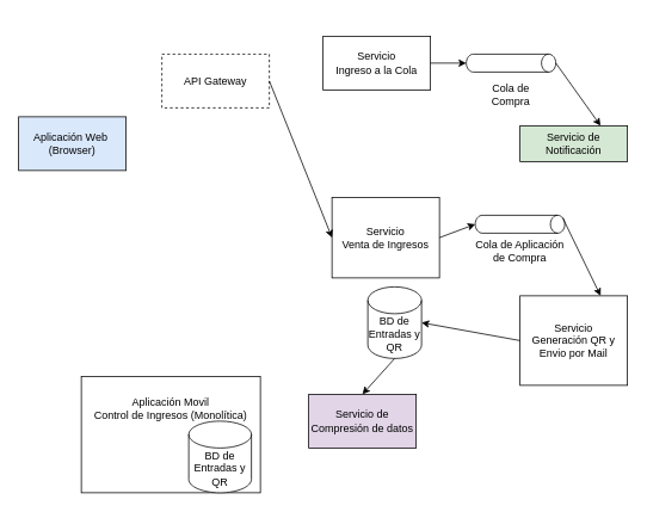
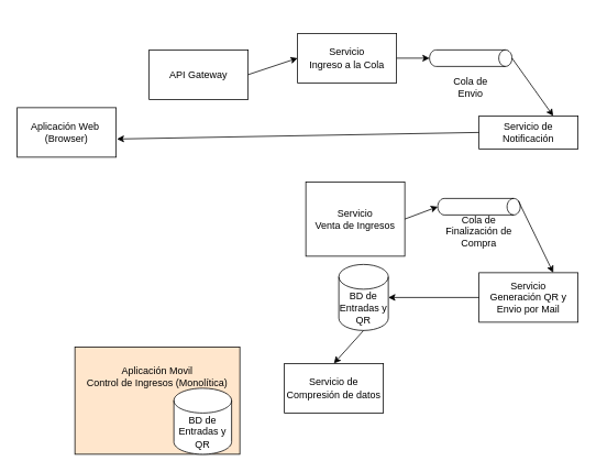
  <mxCell id="0" />
  <mxCell id="1" parent="0" />
- <mxCell id="2" value="Aplicación Web&amp;nbsp;&lt;div&gt;(Browser)&lt;/div&gt;" style="rounded=0;whiteSpace=wrap;html=1;fillColor=#dae8fc;" vertex="1" parent="1"><mxGeometry x="20" y="130" width="120" height="60" as="geometry" /></mxCell>
- <mxCell id="3" value="API Gateway" style="rounded=0;whiteSpace=wrap;html=1;dashed=1;" vertex="1" parent="1"><mxGeometry x="180" y="60" width="120" height="60" as="geometry" /></mxCell>
+ <mxCell id="2" value="Aplicación Web&amp;nbsp;&lt;div&gt;(Browser)&lt;/div&gt;" style="rounded=0;whiteSpace=wrap;html=1;" vertex="1" parent="1"><mxGeometry x="20" y="130" width="120" height="60" as="geometry" /></mxCell>
+ <mxCell id="3" value="API Gateway" style="rounded=0;whiteSpace=wrap;html=1;" vertex="1" parent="1"><mxGeometry x="180" y="60" width="120" height="60" as="geometry" /></mxCell>
  <mxCell id="4" value="Servicio&lt;div&gt;Venta de Ingresos&lt;/div&gt;" style="rounded=0;whiteSpace=wrap;html=1;" vertex="1" parent="1"><mxGeometry x="370" y="220" width="120" height="90" as="geometry" /></mxCell>
  <mxCell id="5" value="Servicio&lt;div&gt;Ingreso a la Cola&lt;/div&gt;" style="rounded=0;whiteSpace=wrap;html=1;" vertex="1" parent="1"><mxGeometry x="360" y="40" width="120" height="60" as="geometry" /></mxCell>
- <mxCell id="7" value="" style="endArrow=classic;html=1;rounded=0;entryX=0;entryY=0.5;entryDx=0;entryDy=0;exitX=1;exitY=0.5;exitDx=0;exitDy=0;" edge="1" parent="1" source="3" target="4"><mxGeometry width="50" height="50" relative="1" as="geometry"><mxPoint x="320" y="200" as="sourcePoint" /><mxPoint x="370" y="150" as="targetPoint" /></mxGeometry></mxCell>
+ <mxCell id="6" value="" style="endArrow=classic;html=1;rounded=0;entryX=0;entryY=0.5;entryDx=0;entryDy=0;exitX=1;exitY=0.5;exitDx=0;exitDy=0;" edge="1" parent="1" source="3" target="5"><mxGeometry width="50" height="50" relative="1" as="geometry"><mxPoint x="320" y="200" as="sourcePoint" /><mxPoint x="370" y="150" as="targetPoint" /></mxGeometry></mxCell>
  <mxCell id="8" value="" style="shape=cylinder3;whiteSpace=wrap;html=1;boundedLbl=1;backgroundOutline=1;size=8;rotation=90;" vertex="1" parent="1"><mxGeometry x="560" y="20" width="20" height="100" as="geometry" /></mxCell>
- <mxCell id="9" value="Cola de Compra" style="text;html=1;align=center;verticalAlign=middle;whiteSpace=wrap;rounded=0;" vertex="1" parent="1"><mxGeometry x="540" y="90" width="60" height="30" as="geometry" /></mxCell>
+ <mxCell id="9" value="Cola de Envio" style="text;html=1;align=center;verticalAlign=middle;whiteSpace=wrap;rounded=0;" vertex="1" parent="1"><mxGeometry x="540" y="90" width="60" height="30" as="geometry" /></mxCell>
  <mxCell id="10" value="" style="endArrow=classic;html=1;rounded=0;entryX=0.5;entryY=1;entryDx=0;entryDy=0;entryPerimeter=0;" edge="1" parent="1" source="5" target="8"><mxGeometry width="50" height="50" relative="1" as="geometry"><mxPoint x="320" y="240" as="sourcePoint" /><mxPoint x="370" y="190" as="targetPoint" /></mxGeometry></mxCell>
- <mxCell id="11" value="Servicio de Notificación" style="rounded=0;whiteSpace=wrap;html=1;fillColor=#d5e8d4;" vertex="1" parent="1"><mxGeometry x="580" y="140" width="120" height="40" as="geometry" /></mxCell>
+ <mxCell id="11" value="Servicio de Notificación" style="rounded=0;whiteSpace=wrap;html=1;" vertex="1" parent="1"><mxGeometry x="580" y="140" width="120" height="40" as="geometry" /></mxCell>
  <mxCell id="12" value="" style="endArrow=classic;html=1;rounded=0;entryX=0.75;entryY=0;entryDx=0;entryDy=0;exitX=0.5;exitY=0;exitDx=0;exitDy=0;exitPerimeter=0;" edge="1" parent="1" source="8" target="11"><mxGeometry width="50" height="50" relative="1" as="geometry"><mxPoint x="320" y="240" as="sourcePoint" /><mxPoint x="370" y="190" as="targetPoint" /></mxGeometry></mxCell>
+ <mxCell id="13" value="" style="endArrow=classic;html=1;rounded=0;entryX=1.008;entryY=0.633;entryDx=0;entryDy=0;exitX=0;exitY=0.5;exitDx=0;exitDy=0;entryPerimeter=0;" edge="1" parent="1" source="11" target="2"><mxGeometry width="50" height="50" relative="1" as="geometry"><mxPoint x="320" y="240" as="sourcePoint" /><mxPoint x="370" y="190" as="targetPoint" /></mxGeometry></mxCell>
  <mxCell id="14" value="" style="shape=cylinder3;whiteSpace=wrap;html=1;boundedLbl=1;backgroundOutline=1;size=8;rotation=90;" vertex="1" parent="1"><mxGeometry x="570" y="200" width="20" height="100" as="geometry" /></mxCell>
- <mxCell id="15" value="Cola de Aplicación de Compra" style="text;html=1;align=center;verticalAlign=middle;whiteSpace=wrap;rounded=0;" vertex="1" parent="1"><mxGeometry x="525" y="265" width="110" height="30" as="geometry" /></mxCell>
- <mxCell id="16" value="Servicio&lt;div&gt;Generación QR y Envio por Mail&lt;/div&gt;" style="rounded=0;whiteSpace=wrap;html=1;" vertex="1" parent="1"><mxGeometry x="580" y="330" width="120" height="100" as="geometry" /></mxCell>
+ <mxCell id="15" value="Cola de Finalización de Compra" style="text;html=1;align=center;verticalAlign=middle;whiteSpace=wrap;rounded=0;" vertex="1" parent="1"><mxGeometry x="525" y="265" width="110" height="30" as="geometry" /></mxCell>
+ <mxCell id="16" value="Servicio&lt;div&gt;Generación QR y Envio por Mail&lt;/div&gt;" style="rounded=0;whiteSpace=wrap;html=1;" vertex="1" parent="1"><mxGeometry x="580" y="330" width="120" height="60" as="geometry" /></mxCell>
  <mxCell id="17" value="" style="endArrow=classic;html=1;rounded=0;entryX=0.5;entryY=1;entryDx=0;entryDy=0;entryPerimeter=0;exitX=1;exitY=0.5;exitDx=0;exitDy=0;" edge="1" parent="1" source="4" target="14"><mxGeometry width="50" height="50" relative="1" as="geometry"><mxPoint x="320" y="240" as="sourcePoint" /><mxPoint x="370" y="190" as="targetPoint" /></mxGeometry></mxCell>
  <mxCell id="18" value="" style="endArrow=classic;html=1;rounded=0;entryX=0.75;entryY=0;entryDx=0;entryDy=0;exitX=0.145;exitY=0;exitDx=0;exitDy=2.32;exitPerimeter=0;" edge="1" parent="1" source="14" target="16"><mxGeometry width="50" height="50" relative="1" as="geometry"><mxPoint x="320" y="240" as="sourcePoint" /><mxPoint x="370" y="190" as="targetPoint" /></mxGeometry></mxCell>
  <mxCell id="19" value="BD de Entradas y QR" style="shape=cylinder3;whiteSpace=wrap;html=1;boundedLbl=1;backgroundOutline=1;size=15;" vertex="1" parent="1"><mxGeometry x="410" y="320" width="60" height="80" as="geometry" /></mxCell>
- <mxCell id="20" value="Aplicación Movil&lt;div&gt;Control de Ingresos (Monolítica)&lt;/div&gt;&lt;div&gt;&lt;br&gt;&lt;/div&gt;&lt;div&gt;&lt;br&gt;&lt;/div&gt;&lt;div&gt;&lt;br&gt;&lt;/div&gt;&lt;div&gt;&lt;br&gt;&lt;/div&gt;" style="rounded=0;whiteSpace=wrap;html=1;" vertex="1" parent="1"><mxGeometry x="90" y="420" width="200" height="130" as="geometry" /></mxCell>
+ <mxCell id="20" value="Aplicación Movil&lt;div&gt;Control de Ingresos (Monolítica)&lt;/div&gt;&lt;div&gt;&lt;br&gt;&lt;/div&gt;&lt;div&gt;&lt;br&gt;&lt;/div&gt;&lt;div&gt;&lt;br&gt;&lt;/div&gt;&lt;div&gt;&lt;br&gt;&lt;/div&gt;" style="rounded=0;whiteSpace=wrap;html=1;fillColor=#ffe6cc;" vertex="1" parent="1"><mxGeometry x="90" y="420" width="200" height="130" as="geometry" /></mxCell>
  <mxCell id="21" value="BD de Entradas y QR" style="shape=cylinder3;whiteSpace=wrap;html=1;boundedLbl=1;backgroundOutline=1;size=15;" vertex="1" parent="1"><mxGeometry x="210" y="470" width="70" height="80" as="geometry" /></mxCell>
- <mxCell id="22" value="Servicio de Compresión de datos" style="rounded=0;whiteSpace=wrap;html=1;fillColor=#e1d5e7;" vertex="1" parent="1"><mxGeometry x="344" y="440" width="120" height="60" as="geometry" /></mxCell>
+ <mxCell id="22" value="Servicio de Compresión de datos" style="rounded=0;whiteSpace=wrap;html=1;" vertex="1" parent="1"><mxGeometry x="344" y="440" width="120" height="60" as="geometry" /></mxCell>
  <mxCell id="23" value="" style="endArrow=classic;html=1;rounded=0;entryX=0.5;entryY=0;entryDx=0;entryDy=0;exitX=0.5;exitY=1;exitDx=0;exitDy=0;exitPerimeter=0;" edge="1" parent="1" source="19" target="22"><mxGeometry width="50" height="50" relative="1" as="geometry"><mxPoint x="320" y="390" as="sourcePoint" /><mxPoint x="370" y="340" as="targetPoint" /></mxGeometry></mxCell>
  <mxCell id="24" value="" style="endArrow=classic;html=1;rounded=0;entryX=1;entryY=0.5;entryDx=0;entryDy=0;entryPerimeter=0;exitX=0;exitY=0.5;exitDx=0;exitDy=0;" edge="1" parent="1" source="16" target="19"><mxGeometry width="50" height="50" relative="1" as="geometry"><mxPoint x="280" y="320" as="sourcePoint" /><mxPoint x="330" y="270" as="targetPoint" /></mxGeometry></mxCell>
